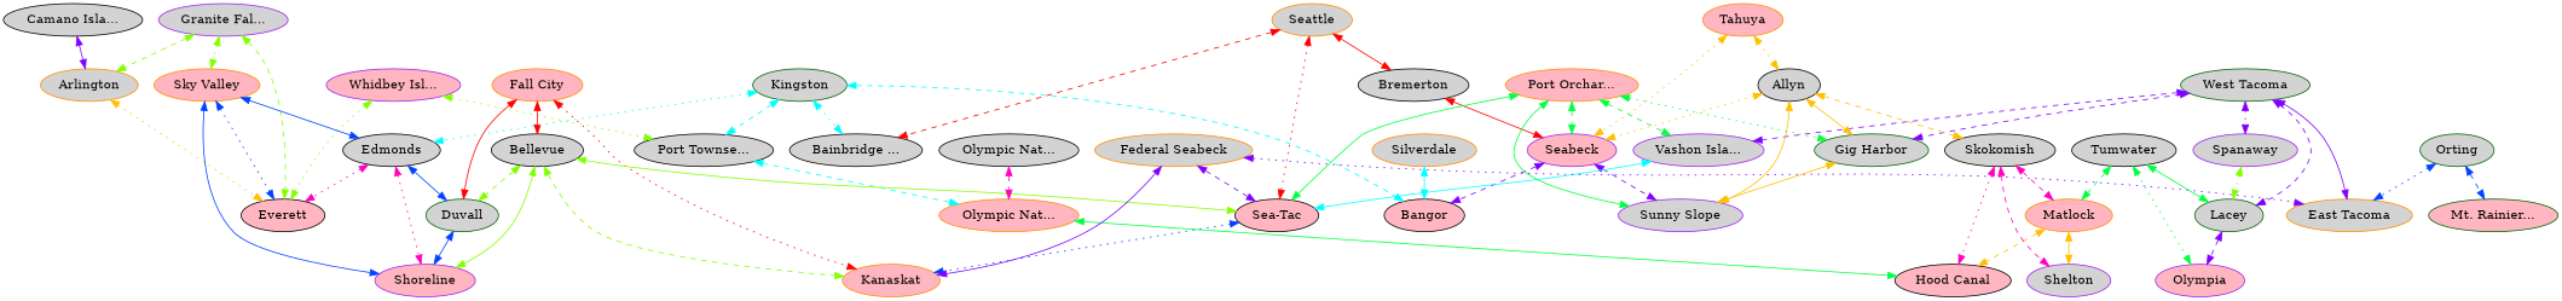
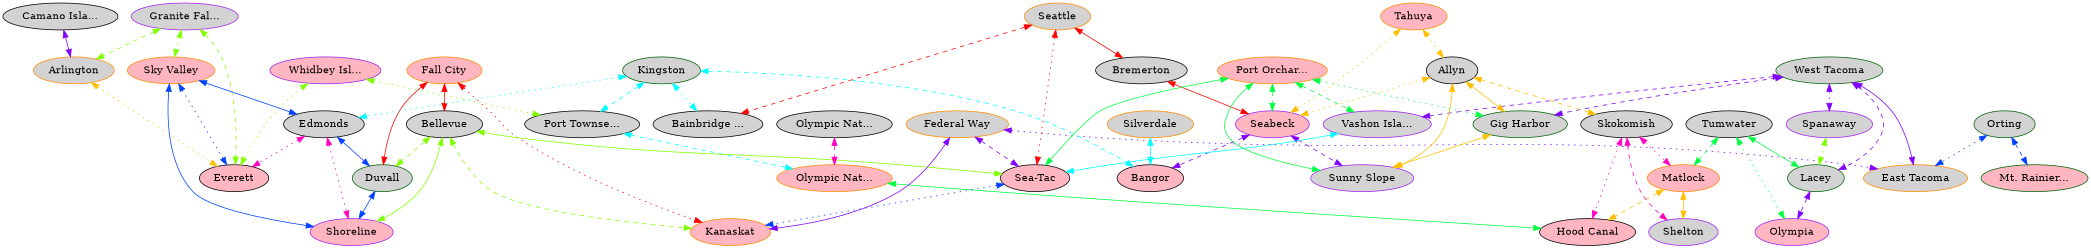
  graph {
    node [color=black fillcolor=lightgrey style=filled]
    edge [color="0.75,1,1" dir=both style=dashed]
    n1 [color=purple fillcolor=lightpink label="Whidbey Isl..."]
    n2 [fillcolor=lightpink label=Everett]
    n3 [label="Port Townse..."]
    n4 [color=darkorange fillcolor=lightpink label="Olympic Nat..."]
    n5 [label="Camano Isla..."]
    n6 [color=darkorange label=Arlington]
    n7 [color=purple label="Granite Fal..."]
    n8 [color=darkorange fillcolor=lightpink label="Sky Valley"]
    n9 [label=Edmonds]
    n10 [color=purple fillcolor=lightpink label=Shoreline]
    n11 [color=darkgreen label=Duvall]
    n12 [color=darkorange fillcolor=lightpink label="Fall City"]
    n13 [label=Bellevue]
    n14 [color=darkorange fillcolor=lightpink label=Kanaskat]
    n15 [fillcolor=lightpink label="Sea-Tac"]
    n16 [color=darkorange label=Seattle]
    n17 [label="Bainbridge ..."]
    n18 [label=Bremerton]
    n19 [color=purple fillcolor=lightpink label=Seabeck]
    n20 [color=purple label="Vashon Isla..."]
-   n21 [color=darkorange label="Federal Seabeck"]
+   n21 [color=darkorange label="Federal Way"]
    n22 [color=darkorange label="East Tacoma"]
    n23 [color=darkgreen label=Orting]
    n24 [color=darkgreen fillcolor=lightpink label="Mt. Rainier..."]
    n25 [color=darkgreen label="West Tacoma"]
    n26 [color=darkgreen label="Gig Harbor"]
    n27 [color=purple label=Spanaway]
    n28 [color=darkgreen label=Lacey]
    n29 [color=purple label="Sunny Slope"]
    n30 [color=purple fillcolor=lightpink label=Olympia]
    n31 [label=Tumwater]
    n32 [color=darkorange fillcolor=lightpink label=Matlock]
    n33 [color=purple label=Shelton]
    n34 [fillcolor=lightpink label="Hood Canal"]
    n35 [label=Skokomish]
    n36 [label=Allyn]
    n37 [fillcolor=lightpink label=Bangor]
    n38 [color=darkorange fillcolor=lightpink label=Tahuya]
    n39 [label="Olympic Nat..."]
    n40 [color=darkgreen label=Kingston]
    n41 [color=darkorange label=Silverdale]
    n42 [color=darkorange fillcolor=lightpink label="Port Orchar..."]
    n1 -- n2 [color="0.25,1,1" style=dotted]
    n1 -- n3 [color="0.25,1,1" style=dotted]
    n3 -- n4 [color="0.5,1,1"]
    n4 -- n34 [color="0.375,1,1" style=solid]
    n5 -- n6 [style=solid]
    n6 -- n2 [color="0.125,1,1" style=dotted]
    n7 -- n2 [color="0.25,1,1"]
    n7 -- n6 [color="0.25,1,1"]
    n7 -- n8 [color="0.25,1,1" style=dotted]
    n8 -- n2 [color="0.625,1,1" style=dotted]
    n8 -- n9 [color="0.625,1,1" style=solid]
    n8 -- n10 [color="0.625,1,1" style=solid]
    n9 -- n2 [color="0.875,1,1" style=dotted]
    n9 -- n10 [color="0.875,1,1" style=dotted]
    n9 -- n11 [color="0.625,1,1" style=solid]
    n11 -- n10 [color="0.625,1,1" style=solid]
    n12 -- n11 [color="1,1,1" style=solid]
    n12 -- n13 [color="1,1,1" style=solid]
    n12 -- n14 [color="1,1,1" style=dotted]
    n13 -- n10 [color="0.25,1,1" style=solid]
    n13 -- n11 [color="0.25,1,1"]
    n13 -- n14 [color="0.25,1,1"]
    n13 -- n15 [color="0.25,1,1" style=solid]
    n15 -- n14 [color="0.625,1,1" style=dotted]
    n16 -- n15 [color="1,1,1" style=dotted]
    n16 -- n17 [color="1,1,1"]
    n16 -- n18 [color="1,1,1" style=solid]
    n18 -- n19 [color="1,1,1" style=solid]
    n19 -- n29
    n19 -- n37
    n20 -- n15 [color="0.5,1,1" style=solid]
    n21 -- n14 [style=solid]
    n21 -- n15
    n21 -- n22 [style=dotted]
    n23 -- n22 [color="0.625,1,1" style=dotted]
    n23 -- n24 [color="0.625,1,1"]
    n25 -- n20
    n25 -- n22 [style=solid]
    n25 -- n26
    n25 -- n27 [style=dotted]
    n25 -- n28
    n26 -- n29 [color="0.125,1,1" style=solid]
    n27 -- n28 [color="0.25,1,1" style=dotted]
    n28 -- n30
    n31 -- n28 [color="0.375,1,1" style=solid]
    n31 -- n30 [color="0.375,1,1" style=dotted]
    n31 -- n32 [color="0.375,1,1"]
    n32 -- n33 [color="0.125,1,1" style=solid]
    n32 -- n34 [color="0.125,1,1"]
-   n35 -- n32 [color="0.875,1,1"]
+   n35 -- n32 [color="0.875,1,1" style=dotted]
    n35 -- n33 [color="0.875,1,1"]
    n35 -- n34 [color="0.875,1,1" style=dotted]
    n36 -- n19 [color="0.125,1,1" style=dotted]
    n36 -- n26 [color="0.125,1,1" style=solid]
    n36 -- n29 [color="0.125,1,1" style=solid]
    n36 -- n35 [color="0.125,1,1"]
    n38 -- n19 [color="0.125,1,1" style=dotted]
    n38 -- n36 [color="0.125,1,1" style=dotted]
    n39 -- n4 [color="0.875,1,1"]
    n40 -- n3 [color="0.5,1,1"]
    n40 -- n9 [color="0.5,1,1" style=dotted]
    n40 -- n17 [color="0.5,1,1" style=dotted]
    n40 -- n37 [color="0.5,1,1"]
    n41 -- n37 [color="0.5,1,1" style=solid]
    n42 -- n15 [color="0.375,1,1" style=solid]
    n42 -- n19 [color="0.375,1,1"]
    n42 -- n20 [color="0.375,1,1"]
    n42 -- n26 [color="0.375,1,1" style=dotted]
    n42 -- n29 [color="0.375,1,1" style=solid]
  }
